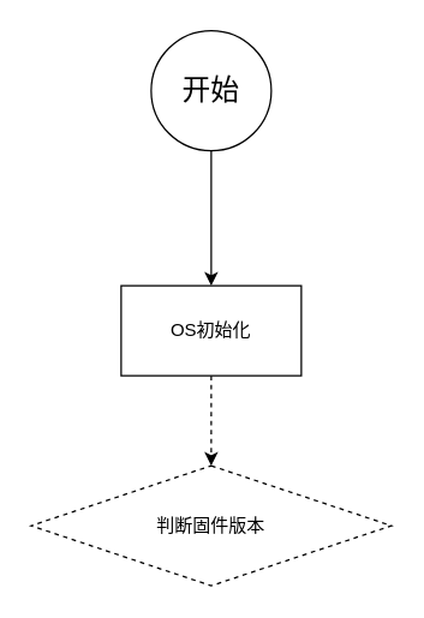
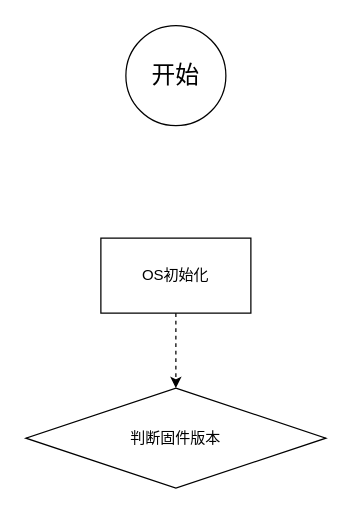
  <mxCell id="0" />
  <mxCell id="1" parent="0" />
- <mxCell id="2" value="" style="edgeStyle=orthogonalEdgeStyle;rounded=0;orthogonalLoop=1;jettySize=auto;html=1;" edge="1" parent="1" source="3" target="4"><mxGeometry relative="1" as="geometry" /></mxCell>
  <mxCell id="3" value="&lt;font style=&quot;font-size: 19px;&quot;&gt;开始&lt;/font&gt;" style="ellipse;whiteSpace=wrap;html=1;aspect=fixed;" vertex="1" parent="1"><mxGeometry x="100" y="20" width="80" height="80" as="geometry" /></mxCell>
  <mxCell id="4" value="OS初始化" style="whiteSpace=wrap;html=1;" vertex="1" parent="1"><mxGeometry x="80" y="190" width="120" height="60" as="geometry" /></mxCell>
  <mxCell id="5" value="" style="edgeStyle=orthogonalEdgeStyle;rounded=0;orthogonalLoop=1;jettySize=auto;html=1;exitX=0.5;exitY=1;exitDx=0;exitDy=0;dashed=1;" edge="1" parent="1" source="4" target="6"><mxGeometry relative="1" as="geometry"><mxPoint x="140" y="390" as="sourcePoint" /></mxGeometry></mxCell>
- <mxCell id="6" value="判断固件版本" style="rhombus;whiteSpace=wrap;html=1;dashed=1;" vertex="1" parent="1"><mxGeometry x="20" y="310" width="240" height="80" as="geometry" /></mxCell>
+ <mxCell id="6" value="判断固件版本" style="rhombus;whiteSpace=wrap;html=1;" vertex="1" parent="1"><mxGeometry x="20" y="310" width="240" height="80" as="geometry" /></mxCell>
